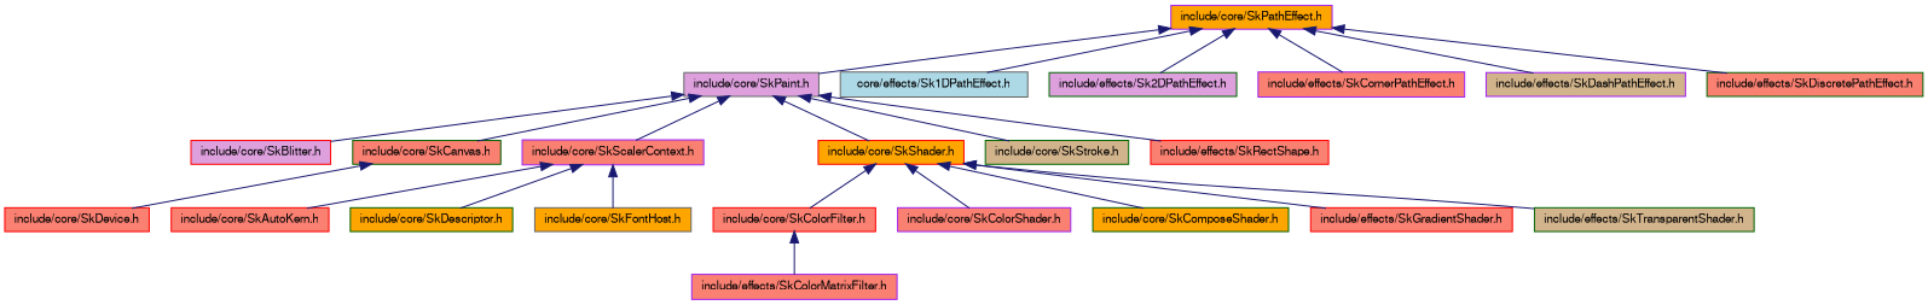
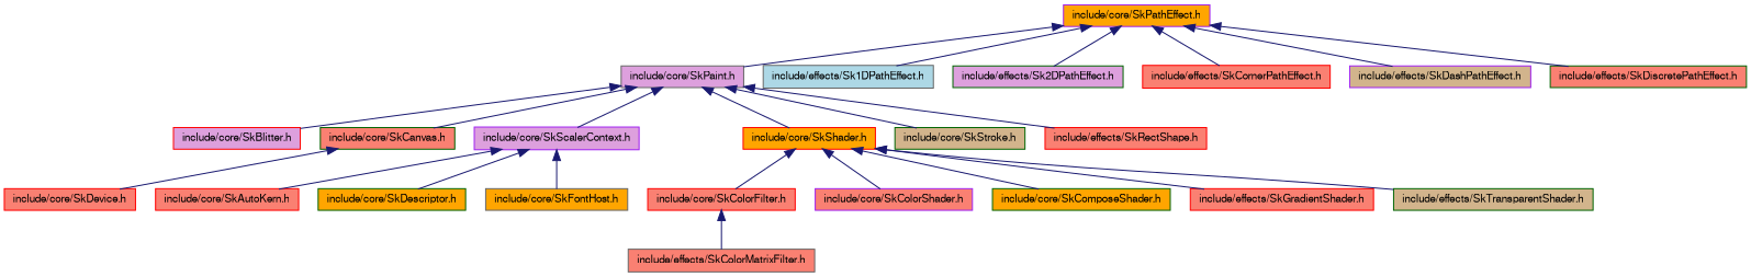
  digraph {
    node [color=red fillcolor=salmon fontname=FreeSans fontsize=10 shape=record style=filled]
    edge [color=midnightblue dir=back fontname=FreeSans fontsize=10 labelfontname=FreeSans labelfontsize=10 style=solid]
    n1 [color=purple fillcolor=orange fontcolor=black height=0.2 label="include/core/SkPathEffect.h" width=0.4]
    n2 [color=gray40 fillcolor=plum height=0.2 label="include/core/SkPaint.h" width=0.4]
-   n3 [color=gray40 fillcolor=lightblue height=0.2 label="core/effects/Sk1DPathEffect.h" width=0.4]
+   n3 [color=gray40 fillcolor=lightblue height=0.2 label="include/effects/Sk1DPathEffect.h" width=0.4]
    n4 [color=darkgreen fillcolor=plum height=0.2 label="include/effects/Sk2DPathEffect.h" width=0.4]
-   n5 [color=purple height=0.2 label="include/effects/SkCornerPathEffect.h" width=0.4]
+   n5 [height=0.2 label="include/effects/SkCornerPathEffect.h" width=0.4]
    n6 [color=purple fillcolor=tan height=0.2 label="include/effects/SkDashPathEffect.h" width=0.4]
    n7 [color=darkgreen height=0.2 label="include/effects/SkDiscretePathEffect.h" width=0.4]
    n8 [fillcolor=plum height=0.2 label="include/core/SkBlitter.h" width=0.4]
    n9 [color=darkgreen height=0.2 label="include/core/SkCanvas.h" width=0.4]
-   n10 [color=purple height=0.2 label="include/core/SkScalerContext.h" width=0.4]
+   n10 [color=purple fillcolor=plum height=0.2 label="include/core/SkScalerContext.h" width=0.4]
    n11 [fillcolor=orange height=0.2 label="include/core/SkShader.h" width=0.4]
    n12 [color=darkgreen fillcolor=tan height=0.2 label="include/core/SkStroke.h" width=0.4]
    n13 [height=0.2 label="include/effects/SkRectShape.h" width=0.4]
    n14 [height=0.2 label="include/core/SkDevice.h" width=0.4]
    n15 [height=0.2 label="include/core/SkAutoKern.h" width=0.4]
    n16 [color=darkgreen fillcolor=orange height=0.2 label="include/core/SkDescriptor.h" width=0.4]
    n17 [color=gray40 fillcolor=orange height=0.2 label="include/core/SkFontHost.h" width=0.4]
    n18 [height=0.2 label="include/core/SkColorFilter.h" width=0.4]
    n19 [color=purple height=0.2 label="include/core/SkColorShader.h" width=0.4]
    n20 [color=darkgreen fillcolor=orange height=0.2 label="include/core/SkComposeShader.h" width=0.4]
    n21 [height=0.2 label="include/effects/SkGradientShader.h" width=0.4]
    n22 [color=darkgreen fillcolor=tan height=0.2 label="include/effects/SkTransparentShader.h" width=0.4]
-   n23 [color=purple height=0.2 label="include/effects/SkColorMatrixFilter.h" width=0.4]
+   n23 [color=gray40 height=0.2 label="include/effects/SkColorMatrixFilter.h" width=0.4]
    n1 -> n2
    n1 -> n3
    n1 -> n4
    n1 -> n5
    n1 -> n6
    n1 -> n7
    n2 -> n8
    n2 -> n9
    n2 -> n10
    n2 -> n11
    n2 -> n12
    n2 -> n13
    n9 -> n14
    n10 -> n15
    n10 -> n16
    n10 -> n17
    n11 -> n18
    n11 -> n19
    n11 -> n20
    n11 -> n21
    n11 -> n22
    n18 -> n23
  }
